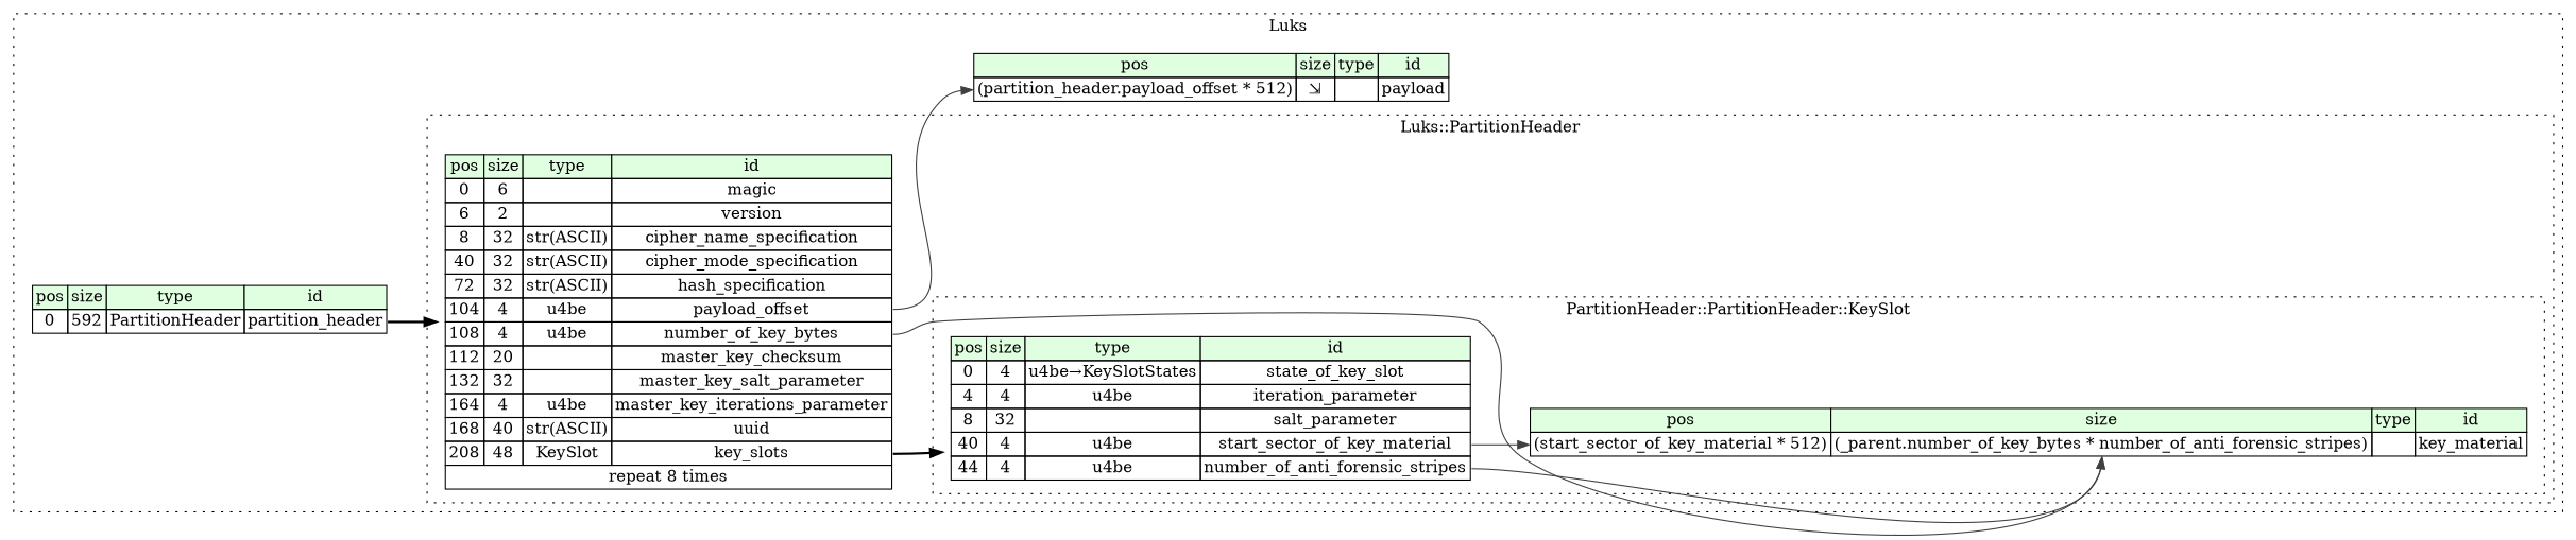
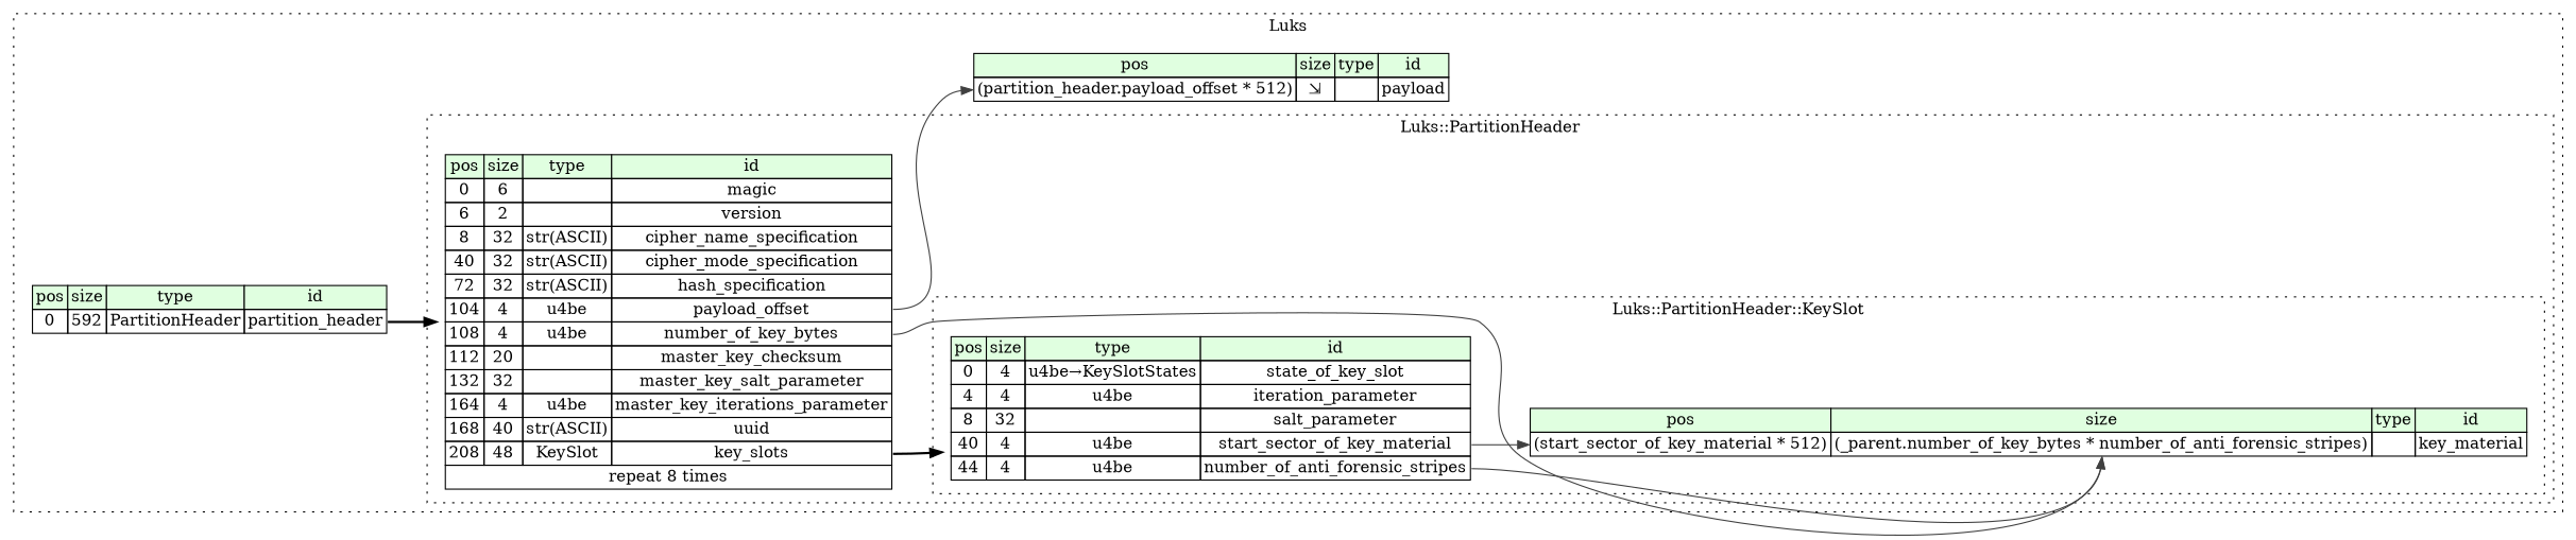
  digraph {
    rankdir=LR
    node [shape=plaintext]
    edge [color="#404040"]
    n1 [label=<<TABLE BORDER="0" CELLBORDER="1" CELLSPACING="0"> 					<TR><TD BGCOLOR="#E0FFE0">pos</TD><TD BGCOLOR="#E0FFE0">size</TD><TD BGCOLOR="#E0FFE0">type</TD><TD BGCOLOR="#E0FFE0">id</TD></TR> 					<TR><TD PORT="state_of_key_slot_pos">0</TD><TD PORT="state_of_key_slot_size">4</TD><TD>u4be→KeySlotStates</TD><TD PORT="state_of_key_slot_type">state_of_key_slot</TD></TR> 					<TR><TD PORT="iteration_parameter_pos">4</TD><TD PORT="iteration_parameter_size">4</TD><TD>u4be</TD><TD PORT="iteration_parameter_type">iteration_parameter</TD></TR> 					<TR><TD PORT="salt_parameter_pos">8</TD><TD PORT="salt_parameter_size">32</TD><TD></TD><TD PORT="salt_parameter_type">salt_parameter</TD></TR> 					<TR><TD PORT="start_sector_of_key_material_pos">40</TD><TD PORT="start_sector_of_key_material_size">4</TD><TD>u4be</TD><TD PORT="start_sector_of_key_material_type">start_sector_of_key_material</TD></TR> 					<TR><TD PORT="number_of_anti_forensic_stripes_pos">44</TD><TD PORT="number_of_anti_forensic_stripes_size">4</TD><TD>u4be</TD><TD PORT="number_of_anti_forensic_stripes_type">number_of_anti_forensic_stripes</TD></TR> 				</TABLE>>]
    n2 [label=<<TABLE BORDER="0" CELLBORDER="1" CELLSPACING="0"> 					<TR><TD BGCOLOR="#E0FFE0">pos</TD><TD BGCOLOR="#E0FFE0">size</TD><TD BGCOLOR="#E0FFE0">type</TD><TD BGCOLOR="#E0FFE0">id</TD></TR> 					<TR><TD PORT="key_material_pos">(start_sector_of_key_material * 512)</TD><TD PORT="key_material_size">(_parent.number_of_key_bytes * number_of_anti_forensic_stripes)</TD><TD></TD><TD PORT="key_material_type">key_material</TD></TR> 				</TABLE>>]
    n3 [label=<<TABLE BORDER="0" CELLBORDER="1" CELLSPACING="0"> 				<TR><TD BGCOLOR="#E0FFE0">pos</TD><TD BGCOLOR="#E0FFE0">size</TD><TD BGCOLOR="#E0FFE0">type</TD><TD BGCOLOR="#E0FFE0">id</TD></TR> 				<TR><TD PORT="magic_pos">0</TD><TD PORT="magic_size">6</TD><TD></TD><TD PORT="magic_type">magic</TD></TR> 				<TR><TD PORT="version_pos">6</TD><TD PORT="version_size">2</TD><TD></TD><TD PORT="version_type">version</TD></TR> 				<TR><TD PORT="cipher_name_specification_pos">8</TD><TD PORT="cipher_name_specification_size">32</TD><TD>str(ASCII)</TD><TD PORT="cipher_name_specification_type">cipher_name_specification</TD></TR> 				<TR><TD PORT="cipher_mode_specification_pos">40</TD><TD PORT="cipher_mode_specification_size">32</TD><TD>str(ASCII)</TD><TD PORT="cipher_mode_specification_type">cipher_mode_specification</TD></TR> 				<TR><TD PORT="hash_specification_pos">72</TD><TD PORT="hash_specification_size">32</TD><TD>str(ASCII)</TD><TD PORT="hash_specification_type">hash_specification</TD></TR> 				<TR><TD PORT="payload_offset_pos">104</TD><TD PORT="payload_offset_size">4</TD><TD>u4be</TD><TD PORT="payload_offset_type">payload_offset</TD></TR> 				<TR><TD PORT="number_of_key_bytes_pos">108</TD><TD PORT="number_of_key_bytes_size">4</TD><TD>u4be</TD><TD PORT="number_of_key_bytes_type">number_of_key_bytes</TD></TR> 				<TR><TD PORT="master_key_checksum_pos">112</TD><TD PORT="master_key_checksum_size">20</TD><TD></TD><TD PORT="master_key_checksum_type">master_key_checksum</TD></TR> 				<TR><TD PORT="master_key_salt_parameter_pos">132</TD><TD PORT="master_key_salt_parameter_size">32</TD><TD></TD><TD PORT="master_key_salt_parameter_type">master_key_salt_parameter</TD></TR> 				<TR><TD PORT="master_key_iterations_parameter_pos">164</TD><TD PORT="master_key_iterations_parameter_size">4</TD><TD>u4be</TD><TD PORT="master_key_iterations_parameter_type">master_key_iterations_parameter</TD></TR> 				<TR><TD PORT="uuid_pos">168</TD><TD PORT="uuid_size">40</TD><TD>str(ASCII)</TD><TD PORT="uuid_type">uuid</TD></TR> 				<TR><TD PORT="key_slots_pos">208</TD><TD PORT="key_slots_size">48</TD><TD>KeySlot</TD><TD PORT="key_slots_type">key_slots</TD></TR> 				<TR><TD COLSPAN="4" PORT="key_slots__repeat">repeat 8 times</TD></TR> 			</TABLE>>]
    n4 [label=<<TABLE BORDER="0" CELLBORDER="1" CELLSPACING="0"> 			<TR><TD BGCOLOR="#E0FFE0">pos</TD><TD BGCOLOR="#E0FFE0">size</TD><TD BGCOLOR="#E0FFE0">type</TD><TD BGCOLOR="#E0FFE0">id</TD></TR> 			<TR><TD PORT="partition_header_pos">0</TD><TD PORT="partition_header_size">592</TD><TD>PartitionHeader</TD><TD PORT="partition_header_type">partition_header</TD></TR> 		</TABLE>>]
    n5 [label=<<TABLE BORDER="0" CELLBORDER="1" CELLSPACING="0"> 			<TR><TD BGCOLOR="#E0FFE0">pos</TD><TD BGCOLOR="#E0FFE0">size</TD><TD BGCOLOR="#E0FFE0">type</TD><TD BGCOLOR="#E0FFE0">id</TD></TR> 			<TR><TD PORT="payload_pos">(partition_header.payload_offset * 512)</TD><TD PORT="payload_size">⇲</TD><TD></TD><TD PORT="payload_type">payload</TD></TR> 		</TABLE>>]
    subgraph cluster_1 {
      label=Luks
      style=dotted
      n4
      n5
      subgraph cluster_2 {
        label="Luks::PartitionHeader"
        style=dotted
        n3
        subgraph cluster_3 {
-         label="PartitionHeader::PartitionHeader::KeySlot"
+         label="Luks::PartitionHeader::KeySlot"
          style=dotted
          n1
          n2
        }
      }
    }
    n1 -> n2 [headport=key_material_pos tailport=start_sector_of_key_material_type]
    n1 -> n2 [headport=key_material_size tailport=number_of_anti_forensic_stripes_type]
    n3 -> n1 [style=bold tailport=key_slots_type color=""]
    n3 -> n2 [headport=key_material_size tailport=number_of_key_bytes_type]
    n3 -> n5 [headport=payload_pos tailport=payload_offset_type]
    n4 -> n3 [style=bold tailport=partition_header_type color=""]
  }
